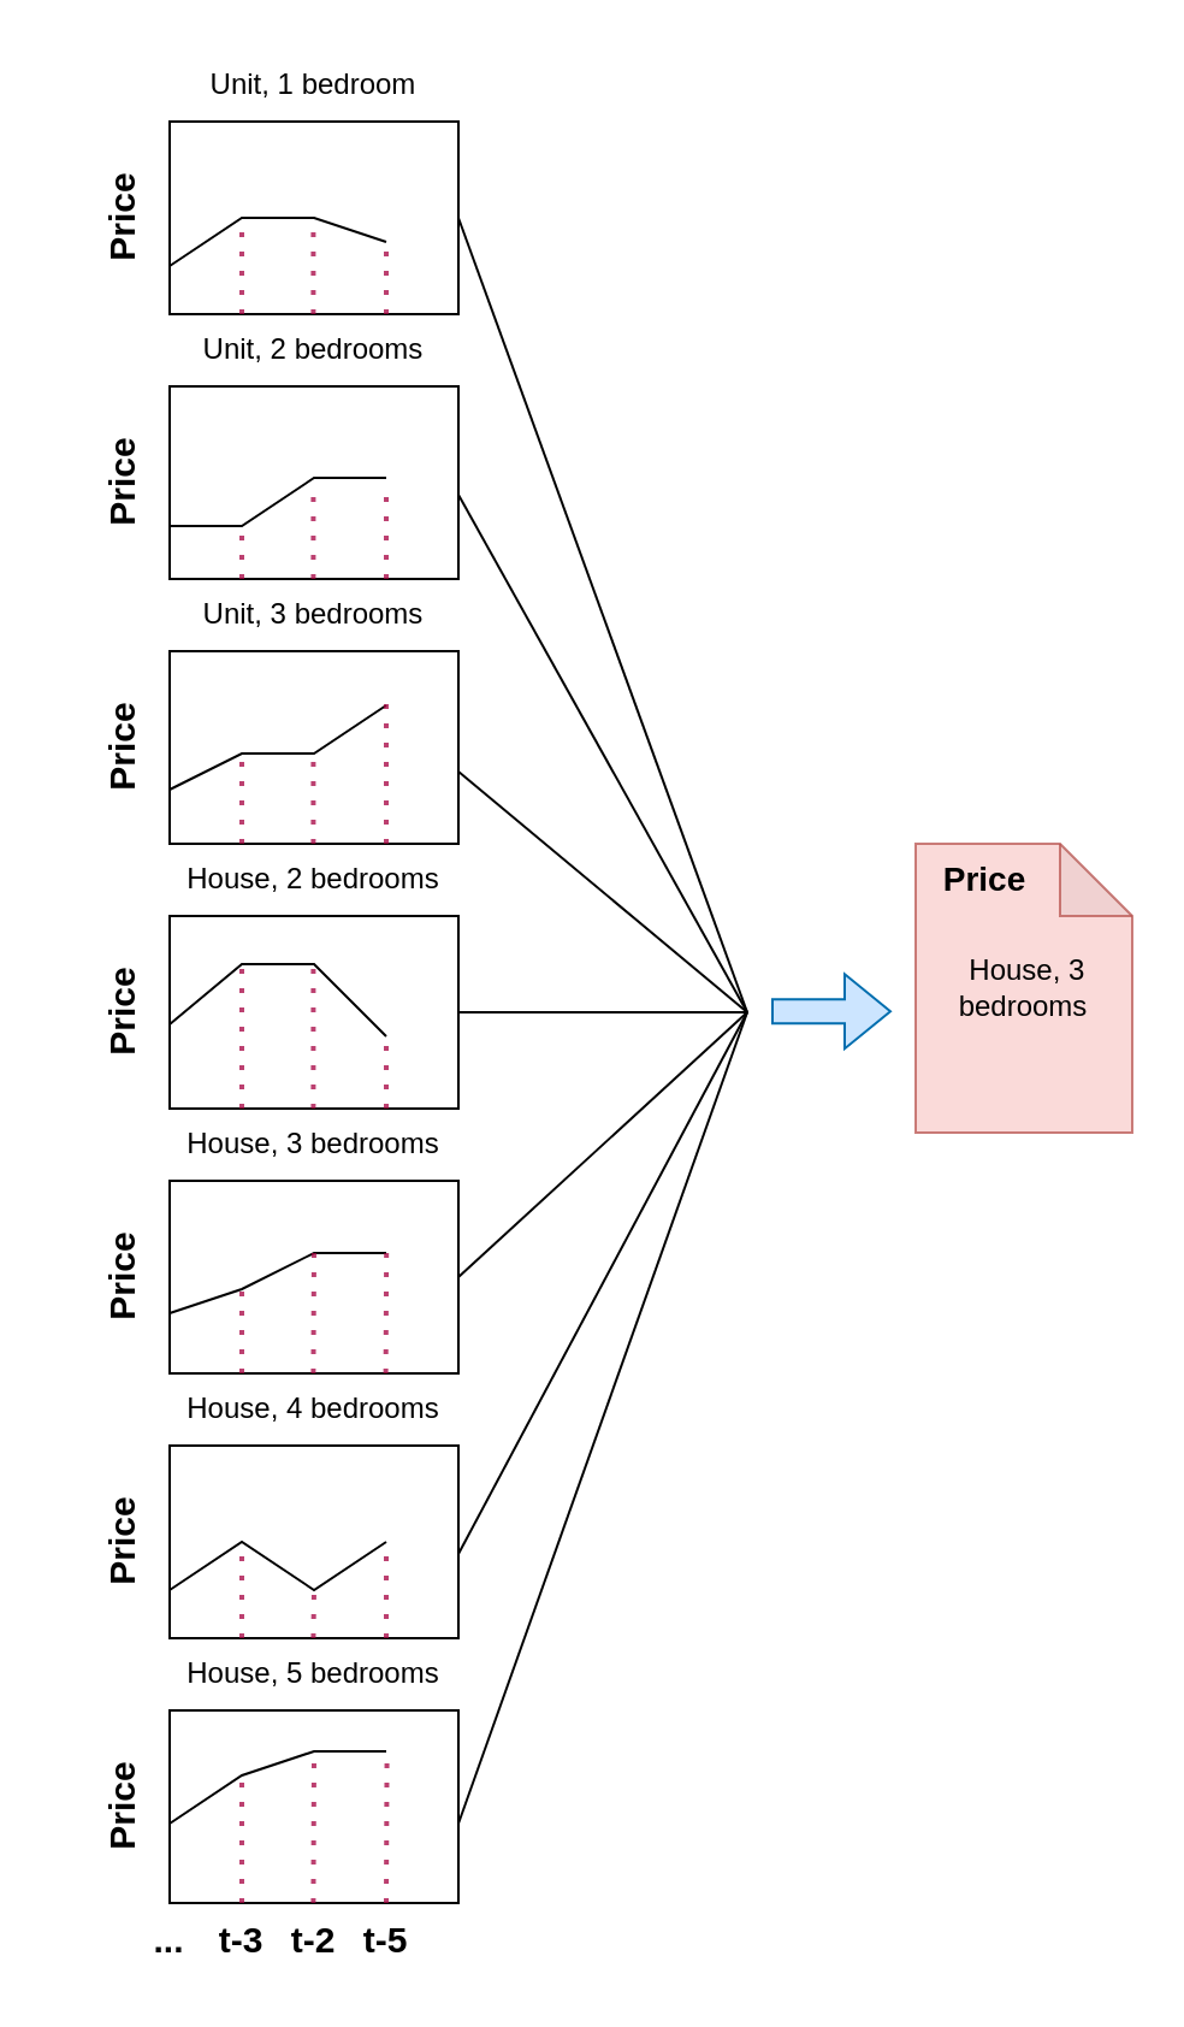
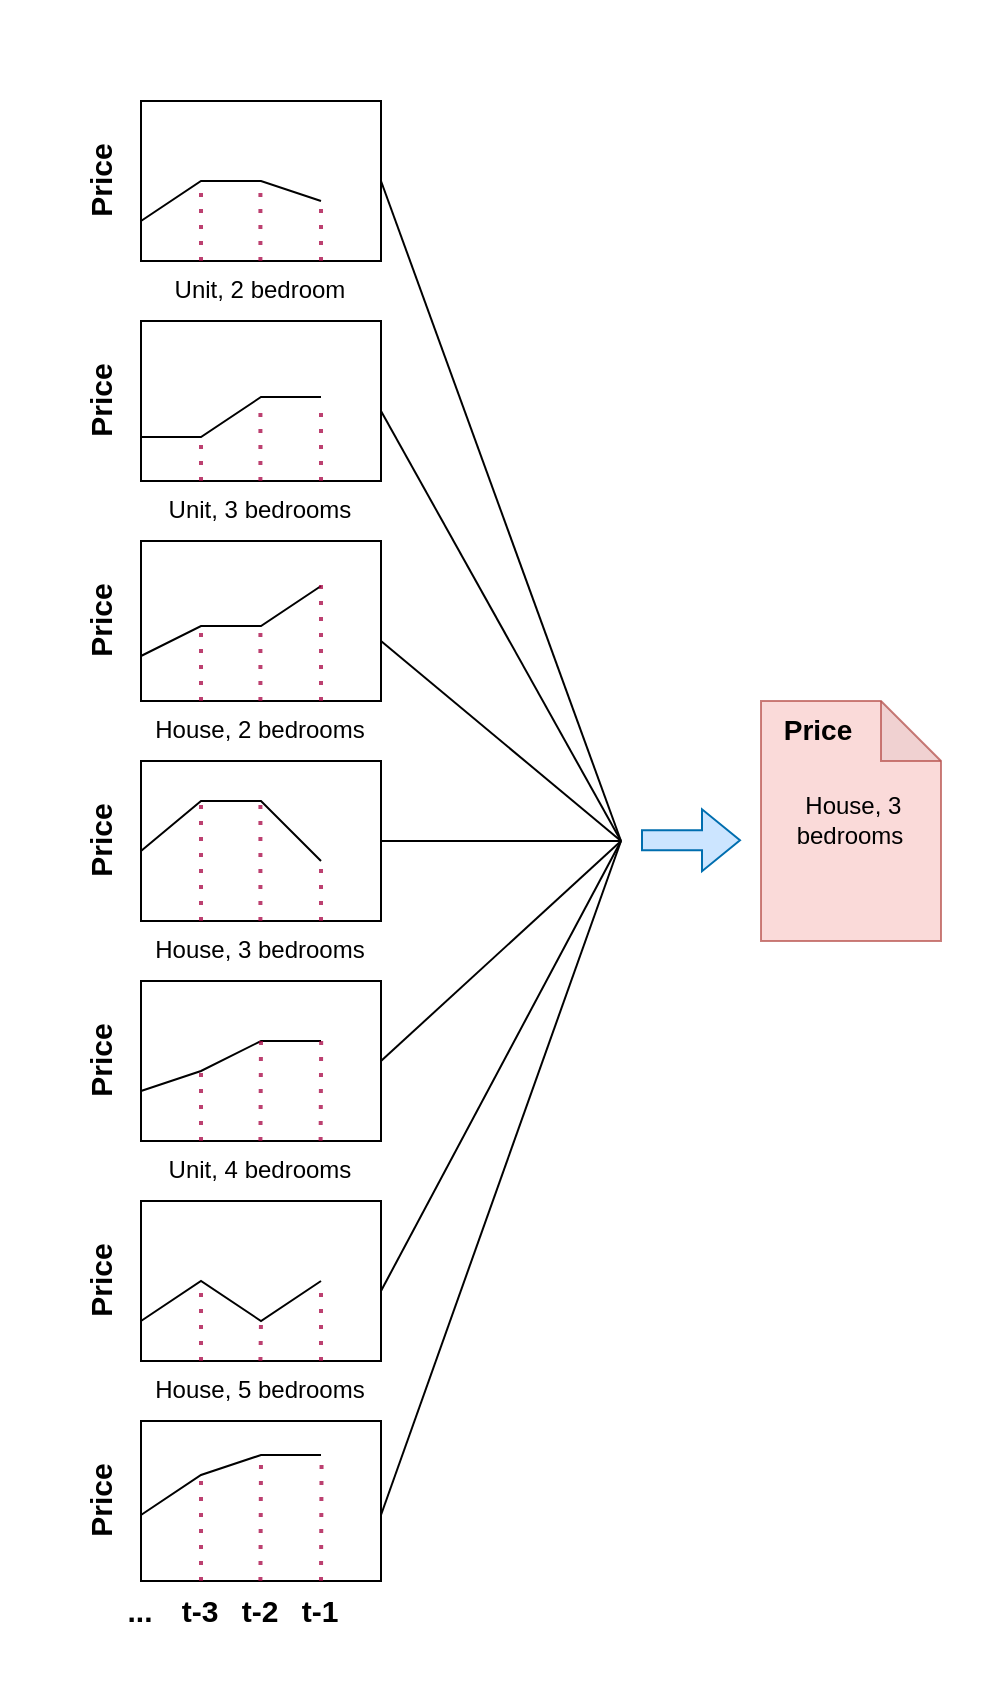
  <mxCell id="0" />
  <mxCell id="1" parent="0" />
  <mxCell id="2" value="" style="rounded=0;whiteSpace=wrap;html=1;" vertex="1" parent="1"><mxGeometry x="70" y="160" width="120" height="80" as="geometry" /></mxCell>
  <mxCell id="3" value="" style="rounded=0;whiteSpace=wrap;html=1;" vertex="1" parent="1"><mxGeometry x="70" y="270" width="120" height="80" as="geometry" /></mxCell>
  <mxCell id="4" style="edgeStyle=orthogonalEdgeStyle;rounded=0;orthogonalLoop=1;jettySize=auto;html=1;endArrow=none;endFill=0;" edge="1" parent="1" source="5"><mxGeometry relative="1" as="geometry"><mxPoint x="310" y="420" as="targetPoint" /></mxGeometry></mxCell>
  <mxCell id="5" value="" style="rounded=0;whiteSpace=wrap;html=1;" vertex="1" parent="1"><mxGeometry x="70" y="380" width="120" height="80" as="geometry" /></mxCell>
  <mxCell id="6" value="" style="rounded=0;whiteSpace=wrap;html=1;" vertex="1" parent="1"><mxGeometry x="70" y="490" width="120" height="80" as="geometry" /></mxCell>
  <mxCell id="7" value="" style="rounded=0;whiteSpace=wrap;html=1;" vertex="1" parent="1"><mxGeometry x="70" y="600" width="120" height="80" as="geometry" /></mxCell>
  <mxCell id="8" value="" style="rounded=0;whiteSpace=wrap;html=1;" vertex="1" parent="1"><mxGeometry x="70" y="710" width="120" height="80" as="geometry" /></mxCell>
  <mxCell id="9" value="" style="rounded=0;whiteSpace=wrap;html=1;" vertex="1" parent="1"><mxGeometry x="70" y="50" width="120" height="80" as="geometry" /></mxCell>
  <mxCell id="10" value="House, 2 bedrooms" style="text;html=1;strokeColor=none;fillColor=none;align=center;verticalAlign=middle;whiteSpace=wrap;rounded=0;" vertex="1" parent="1"><mxGeometry x="70" y="350" width="120" height="30" as="geometry" /></mxCell>
- <mxCell id="11" value="House, 4 bedrooms" style="text;html=1;strokeColor=none;fillColor=none;align=center;verticalAlign=middle;whiteSpace=wrap;rounded=0;" vertex="1" parent="1"><mxGeometry x="70" y="570" width="120" height="30" as="geometry" /></mxCell>
+ <mxCell id="11" value="Unit, 4 bedrooms" style="text;html=1;strokeColor=none;fillColor=none;align=center;verticalAlign=middle;whiteSpace=wrap;rounded=0;" vertex="1" parent="1"><mxGeometry x="70" y="570" width="120" height="30" as="geometry" /></mxCell>
  <mxCell id="12" value="House, 5 bedrooms" style="text;html=1;strokeColor=none;fillColor=none;align=center;verticalAlign=middle;whiteSpace=wrap;rounded=0;" vertex="1" parent="1"><mxGeometry x="70" y="680" width="120" height="30" as="geometry" /></mxCell>
- <mxCell id="13" value="Unit, 1 bedroom" style="text;html=1;strokeColor=none;fillColor=none;align=center;verticalAlign=middle;whiteSpace=wrap;rounded=0;" vertex="1" parent="1"><mxGeometry x="70" y="20" width="120" height="30" as="geometry" /></mxCell>
- <mxCell id="14" value="Unit, 2 bedrooms" style="text;html=1;strokeColor=none;fillColor=none;align=center;verticalAlign=middle;whiteSpace=wrap;rounded=0;" vertex="1" parent="1"><mxGeometry x="70" y="130" width="120" height="30" as="geometry" /></mxCell>
+ <mxCell id="14" value="Unit, 2 bedroom" style="text;html=1;strokeColor=none;fillColor=none;align=center;verticalAlign=middle;whiteSpace=wrap;rounded=0;" vertex="1" parent="1"><mxGeometry x="70" y="130" width="120" height="30" as="geometry" /></mxCell>
  <mxCell id="15" value="Unit, 3 bedrooms" style="text;html=1;strokeColor=none;fillColor=none;align=center;verticalAlign=middle;whiteSpace=wrap;rounded=0;" vertex="1" parent="1"><mxGeometry x="70" y="240" width="120" height="30" as="geometry" /></mxCell>
  <mxCell id="16" value="House, 3 bedrooms" style="text;html=1;strokeColor=none;fillColor=none;align=center;verticalAlign=middle;whiteSpace=wrap;rounded=0;" vertex="1" parent="1"><mxGeometry x="70" y="460" width="120" height="30" as="geometry" /></mxCell>
  <mxCell id="17" value="" style="endArrow=none;html=1;rounded=0;" edge="1" parent="1"><mxGeometry width="50" height="50" relative="1" as="geometry"><mxPoint x="70" y="110" as="sourcePoint" /><mxPoint x="160" y="100" as="targetPoint" /><Array as="points"><mxPoint x="100" y="90" /><mxPoint x="130" y="90" /></Array></mxGeometry></mxCell>
  <mxCell id="18" value="" style="endArrow=none;html=1;rounded=0;" edge="1" parent="1"><mxGeometry width="50" height="50" relative="1" as="geometry"><mxPoint x="70" y="218" as="sourcePoint" /><mxPoint x="160" y="198" as="targetPoint" /><Array as="points"><mxPoint x="100" y="218" /><mxPoint x="130" y="198" /></Array></mxGeometry></mxCell>
  <mxCell id="19" value="" style="endArrow=none;html=1;rounded=0;" edge="1" parent="1"><mxGeometry width="50" height="50" relative="1" as="geometry"><mxPoint x="70" y="660" as="sourcePoint" /><mxPoint x="160" y="640" as="targetPoint" /><Array as="points"><mxPoint x="100" y="640" /><mxPoint x="130" y="660" /></Array></mxGeometry></mxCell>
  <mxCell id="20" value="" style="endArrow=none;html=1;rounded=0;" edge="1" parent="1"><mxGeometry width="50" height="50" relative="1" as="geometry"><mxPoint x="70" y="327.5" as="sourcePoint" /><mxPoint x="160" y="292.5" as="targetPoint" /><Array as="points"><mxPoint x="100" y="312.5" /><mxPoint x="130" y="312.5" /><mxPoint x="160" y="292.5" /></Array></mxGeometry></mxCell>
  <mxCell id="21" value="" style="endArrow=none;html=1;rounded=0;" edge="1" parent="1"><mxGeometry width="50" height="50" relative="1" as="geometry"><mxPoint x="70" y="425" as="sourcePoint" /><mxPoint x="160" y="430" as="targetPoint" /><Array as="points"><mxPoint x="100" y="400" /><mxPoint x="130" y="400" /><mxPoint x="150" y="420" /><mxPoint x="160" y="430" /></Array></mxGeometry></mxCell>
  <mxCell id="22" value="" style="endArrow=none;html=1;rounded=0;" edge="1" parent="1"><mxGeometry width="50" height="50" relative="1" as="geometry"><mxPoint x="70" y="757" as="sourcePoint" /><mxPoint x="160" y="727" as="targetPoint" /><Array as="points"><mxPoint x="100" y="737" /><mxPoint x="130" y="727" /></Array></mxGeometry></mxCell>
  <mxCell id="23" value="" style="endArrow=none;html=1;rounded=0;" edge="1" parent="1"><mxGeometry width="50" height="50" relative="1" as="geometry"><mxPoint x="70" y="545" as="sourcePoint" /><mxPoint x="160" y="520" as="targetPoint" /><Array as="points"><mxPoint x="100" y="535" /><mxPoint x="130" y="520" /><mxPoint x="160" y="520" /></Array></mxGeometry></mxCell>
  <mxCell id="24" value="" style="endArrow=none;dashed=1;html=1;dashPattern=1 3;strokeWidth=2;rounded=0;fillColor=#d80073;strokeColor=#A50040;opacity=75;" edge="1" parent="1"><mxGeometry width="50" height="50" relative="1" as="geometry"><mxPoint x="100" y="680" as="sourcePoint" /><mxPoint x="100" y="640" as="targetPoint" /></mxGeometry></mxCell>
  <mxCell id="25" value="" style="endArrow=none;dashed=1;html=1;dashPattern=1 3;strokeWidth=2;rounded=0;fillColor=#d80073;strokeColor=#A50040;opacity=75;" edge="1" parent="1"><mxGeometry width="50" height="50" relative="1" as="geometry"><mxPoint x="100" y="790" as="sourcePoint" /><mxPoint x="100" y="740" as="targetPoint" /></mxGeometry></mxCell>
  <mxCell id="26" value="" style="endArrow=none;dashed=1;html=1;dashPattern=1 3;strokeWidth=2;rounded=0;fillColor=#d80073;strokeColor=#A50040;opacity=75;" edge="1" parent="1"><mxGeometry width="50" height="50" relative="1" as="geometry"><mxPoint x="129.71" y="790" as="sourcePoint" /><mxPoint x="130" y="730" as="targetPoint" /></mxGeometry></mxCell>
  <mxCell id="27" value="" style="endArrow=none;dashed=1;html=1;dashPattern=1 3;strokeWidth=2;rounded=0;fillColor=#d80073;strokeColor=#A50040;opacity=75;" edge="1" parent="1"><mxGeometry width="50" height="50" relative="1" as="geometry"><mxPoint x="160" y="790" as="sourcePoint" /><mxPoint x="160.29" y="730" as="targetPoint" /></mxGeometry></mxCell>
  <mxCell id="28" value="" style="endArrow=none;dashed=1;html=1;dashPattern=1 3;strokeWidth=2;rounded=0;fillColor=#d80073;strokeColor=#A50040;opacity=75;" edge="1" parent="1"><mxGeometry width="50" height="50" relative="1" as="geometry"><mxPoint x="129.71" y="570" as="sourcePoint" /><mxPoint x="130" y="520" as="targetPoint" /></mxGeometry></mxCell>
  <mxCell id="29" value="" style="endArrow=none;dashed=1;html=1;dashPattern=1 3;strokeWidth=2;rounded=0;fillColor=#d80073;strokeColor=#A50040;opacity=75;" edge="1" parent="1"><mxGeometry width="50" height="50" relative="1" as="geometry"><mxPoint x="100" y="570" as="sourcePoint" /><mxPoint x="100" y="530" as="targetPoint" /></mxGeometry></mxCell>
  <mxCell id="30" value="" style="endArrow=none;dashed=1;html=1;dashPattern=1 3;strokeWidth=2;rounded=0;fillColor=#d80073;strokeColor=#A50040;opacity=75;" edge="1" parent="1"><mxGeometry width="50" height="50" relative="1" as="geometry"><mxPoint x="160" y="680" as="sourcePoint" /><mxPoint x="160" y="640" as="targetPoint" /></mxGeometry></mxCell>
  <mxCell id="31" value="" style="endArrow=none;dashed=1;html=1;dashPattern=1 3;strokeWidth=2;rounded=0;fillColor=#d80073;strokeColor=#A50040;opacity=75;" edge="1" parent="1"><mxGeometry width="50" height="50" relative="1" as="geometry"><mxPoint x="129.71" y="680" as="sourcePoint" /><mxPoint x="130" y="660" as="targetPoint" /></mxGeometry></mxCell>
  <mxCell id="32" value="" style="endArrow=none;dashed=1;html=1;dashPattern=1 3;strokeWidth=2;rounded=0;fillColor=#d80073;strokeColor=#A50040;opacity=75;" edge="1" parent="1"><mxGeometry width="50" height="50" relative="1" as="geometry"><mxPoint x="100" y="460" as="sourcePoint" /><mxPoint x="100" y="400" as="targetPoint" /></mxGeometry></mxCell>
  <mxCell id="33" value="" style="endArrow=none;dashed=1;html=1;dashPattern=1 3;strokeWidth=2;rounded=0;fillColor=#d80073;strokeColor=#A50040;opacity=75;" edge="1" parent="1"><mxGeometry width="50" height="50" relative="1" as="geometry"><mxPoint x="129.71" y="460" as="sourcePoint" /><mxPoint x="129.71" y="400" as="targetPoint" /></mxGeometry></mxCell>
  <mxCell id="34" value="" style="endArrow=none;dashed=1;html=1;dashPattern=1 3;strokeWidth=2;rounded=0;fillColor=#d80073;strokeColor=#A50040;opacity=75;" edge="1" parent="1"><mxGeometry width="50" height="50" relative="1" as="geometry"><mxPoint x="160" y="460" as="sourcePoint" /><mxPoint x="160" y="430" as="targetPoint" /></mxGeometry></mxCell>
  <mxCell id="35" value="" style="endArrow=none;dashed=1;html=1;dashPattern=1 3;strokeWidth=2;rounded=0;fillColor=#d80073;strokeColor=#A50040;opacity=75;" edge="1" parent="1"><mxGeometry width="50" height="50" relative="1" as="geometry"><mxPoint x="100" y="350" as="sourcePoint" /><mxPoint x="100" y="310" as="targetPoint" /></mxGeometry></mxCell>
  <mxCell id="36" value="" style="endArrow=none;dashed=1;html=1;dashPattern=1 3;strokeWidth=2;rounded=0;fillColor=#d80073;strokeColor=#A50040;opacity=75;" edge="1" parent="1"><mxGeometry width="50" height="50" relative="1" as="geometry"><mxPoint x="129.71" y="350" as="sourcePoint" /><mxPoint x="129.71" y="310" as="targetPoint" /></mxGeometry></mxCell>
  <mxCell id="37" value="" style="endArrow=none;dashed=1;html=1;dashPattern=1 3;strokeWidth=2;rounded=0;fillColor=#d80073;strokeColor=#A50040;opacity=75;" edge="1" parent="1"><mxGeometry width="50" height="50" relative="1" as="geometry"><mxPoint x="160" y="350" as="sourcePoint" /><mxPoint x="160" y="290" as="targetPoint" /></mxGeometry></mxCell>
  <mxCell id="38" value="" style="endArrow=none;dashed=1;html=1;dashPattern=1 3;strokeWidth=2;rounded=0;fillColor=#d80073;strokeColor=#A50040;opacity=75;" edge="1" parent="1"><mxGeometry width="50" height="50" relative="1" as="geometry"><mxPoint x="100" y="240" as="sourcePoint" /><mxPoint x="100" y="220" as="targetPoint" /></mxGeometry></mxCell>
  <mxCell id="39" value="" style="endArrow=none;dashed=1;html=1;dashPattern=1 3;strokeWidth=2;rounded=0;fillColor=#d80073;strokeColor=#A50040;opacity=75;" edge="1" parent="1"><mxGeometry width="50" height="50" relative="1" as="geometry"><mxPoint x="160" y="240" as="sourcePoint" /><mxPoint x="160" y="200" as="targetPoint" /></mxGeometry></mxCell>
  <mxCell id="40" value="" style="endArrow=none;dashed=1;html=1;dashPattern=1 3;strokeWidth=2;rounded=0;fillColor=#d80073;strokeColor=#A50040;opacity=75;" edge="1" parent="1"><mxGeometry width="50" height="50" relative="1" as="geometry"><mxPoint x="129.71" y="240" as="sourcePoint" /><mxPoint x="129.71" y="200" as="targetPoint" /></mxGeometry></mxCell>
  <mxCell id="41" value="" style="endArrow=none;dashed=1;html=1;dashPattern=1 3;strokeWidth=2;rounded=0;fillColor=#d80073;strokeColor=#A50040;opacity=75;" edge="1" parent="1"><mxGeometry width="50" height="50" relative="1" as="geometry"><mxPoint x="100" y="130" as="sourcePoint" /><mxPoint x="100" y="90" as="targetPoint" /></mxGeometry></mxCell>
  <mxCell id="42" value="" style="endArrow=none;dashed=1;html=1;dashPattern=1 3;strokeWidth=2;rounded=0;fillColor=#d80073;strokeColor=#A50040;opacity=75;" edge="1" parent="1"><mxGeometry width="50" height="50" relative="1" as="geometry"><mxPoint x="129.71" y="130" as="sourcePoint" /><mxPoint x="129.71" y="90" as="targetPoint" /></mxGeometry></mxCell>
  <mxCell id="43" value="" style="endArrow=none;dashed=1;html=1;dashPattern=1 3;strokeWidth=2;rounded=0;fillColor=#d80073;strokeColor=#A50040;opacity=75;" edge="1" parent="1"><mxGeometry width="50" height="50" relative="1" as="geometry"><mxPoint x="160" y="130" as="sourcePoint" /><mxPoint x="160" y="100" as="targetPoint" /></mxGeometry></mxCell>
- <mxCell id="44" value="t-5" style="text;html=1;strokeColor=none;fillColor=none;align=center;verticalAlign=middle;whiteSpace=wrap;rounded=0;fontSize=15;fontStyle=1" vertex="1" parent="1"><mxGeometry x="145" y="790" width="30" height="30" as="geometry" /></mxCell>
+ <mxCell id="44" value="t-1" style="text;html=1;strokeColor=none;fillColor=none;align=center;verticalAlign=middle;whiteSpace=wrap;rounded=0;fontSize=15;fontStyle=1" vertex="1" parent="1"><mxGeometry x="145" y="790" width="30" height="30" as="geometry" /></mxCell>
  <mxCell id="45" value="t-2" style="text;html=1;strokeColor=none;fillColor=none;align=center;verticalAlign=middle;whiteSpace=wrap;rounded=0;fontSize=15;fontStyle=1" vertex="1" parent="1"><mxGeometry x="115" y="790" width="30" height="30" as="geometry" /></mxCell>
  <mxCell id="46" value="t-3" style="text;html=1;strokeColor=none;fillColor=none;align=center;verticalAlign=middle;whiteSpace=wrap;rounded=0;fontSize=15;fontStyle=1" vertex="1" parent="1"><mxGeometry x="85" y="790" width="30" height="30" as="geometry" /></mxCell>
  <mxCell id="47" value="Price" style="text;html=1;strokeColor=none;fillColor=none;align=center;verticalAlign=middle;whiteSpace=wrap;rounded=0;rotation=-90;fontSize=15;fontStyle=1" vertex="1" parent="1"><mxGeometry x="20" y="735" width="60" height="30" as="geometry" /></mxCell>
  <mxCell id="48" value="Price" style="text;html=1;strokeColor=none;fillColor=none;align=center;verticalAlign=middle;whiteSpace=wrap;rounded=0;rotation=-90;fontSize=15;fontStyle=1" vertex="1" parent="1"><mxGeometry x="20" y="625" width="60" height="30" as="geometry" /></mxCell>
  <mxCell id="49" value="Price" style="text;html=1;strokeColor=none;fillColor=none;align=center;verticalAlign=middle;whiteSpace=wrap;rounded=0;rotation=-90;fontSize=15;fontStyle=1" vertex="1" parent="1"><mxGeometry x="20" y="515" width="60" height="30" as="geometry" /></mxCell>
  <mxCell id="50" value="Price" style="text;html=1;strokeColor=none;fillColor=none;align=center;verticalAlign=middle;whiteSpace=wrap;rounded=0;rotation=-90;fontSize=15;fontStyle=1" vertex="1" parent="1"><mxGeometry x="20" y="405" width="60" height="30" as="geometry" /></mxCell>
  <mxCell id="51" value="Price" style="text;html=1;strokeColor=none;fillColor=none;align=center;verticalAlign=middle;whiteSpace=wrap;rounded=0;rotation=-90;fontSize=15;fontStyle=1" vertex="1" parent="1"><mxGeometry x="20" y="295" width="60" height="30" as="geometry" /></mxCell>
  <mxCell id="52" value="Price" style="text;html=1;strokeColor=none;fillColor=none;align=center;verticalAlign=middle;whiteSpace=wrap;rounded=0;rotation=-90;fontSize=15;fontStyle=1" vertex="1" parent="1"><mxGeometry x="20" y="185" width="60" height="30" as="geometry" /></mxCell>
  <mxCell id="53" value="Price" style="text;html=1;strokeColor=none;fillColor=none;align=center;verticalAlign=middle;whiteSpace=wrap;rounded=0;rotation=-90;fontSize=15;fontStyle=1" vertex="1" parent="1"><mxGeometry x="20" y="75" width="60" height="30" as="geometry" /></mxCell>
  <mxCell id="54" value="" style="endArrow=none;dashed=1;html=1;dashPattern=1 3;strokeWidth=2;rounded=0;fillColor=#d80073;strokeColor=#A50040;opacity=75;" edge="1" parent="1"><mxGeometry width="50" height="50" relative="1" as="geometry"><mxPoint x="159.8" y="570" as="sourcePoint" /><mxPoint x="160.09" y="520" as="targetPoint" /></mxGeometry></mxCell>
  <mxCell id="55" value="..." style="text;html=1;strokeColor=none;fillColor=none;align=center;verticalAlign=middle;whiteSpace=wrap;rounded=0;fontSize=15;fontStyle=1" vertex="1" parent="1"><mxGeometry x="55" y="790" width="30" height="30" as="geometry" /></mxCell>
  <mxCell id="56" value="" style="endArrow=none;html=1;rounded=0;endFill=0;" edge="1" parent="1"><mxGeometry width="50" height="50" relative="1" as="geometry"><mxPoint x="190" y="320" as="sourcePoint" /><mxPoint x="310" y="420" as="targetPoint" /></mxGeometry></mxCell>
  <mxCell id="57" value="" style="endArrow=none;html=1;rounded=0;endFill=0;" edge="1" parent="1"><mxGeometry width="50" height="50" relative="1" as="geometry"><mxPoint x="190" y="205" as="sourcePoint" /><mxPoint x="310" y="420" as="targetPoint" /></mxGeometry></mxCell>
  <mxCell id="58" value="" style="endArrow=none;html=1;rounded=0;endFill=0;" edge="1" parent="1"><mxGeometry width="50" height="50" relative="1" as="geometry"><mxPoint x="190" y="90" as="sourcePoint" /><mxPoint x="310" y="420" as="targetPoint" /></mxGeometry></mxCell>
  <mxCell id="59" value="" style="endArrow=none;html=1;rounded=0;endFill=0;" edge="1" parent="1"><mxGeometry width="50" height="50" relative="1" as="geometry"><mxPoint x="190" y="530" as="sourcePoint" /><mxPoint x="310" y="420" as="targetPoint" /></mxGeometry></mxCell>
  <mxCell id="60" value="" style="endArrow=none;html=1;rounded=0;endFill=0;" edge="1" parent="1"><mxGeometry width="50" height="50" relative="1" as="geometry"><mxPoint x="190" y="645" as="sourcePoint" /><mxPoint x="310" y="420" as="targetPoint" /></mxGeometry></mxCell>
  <mxCell id="61" value="" style="endArrow=none;html=1;rounded=0;endFill=0;" edge="1" parent="1"><mxGeometry width="50" height="50" relative="1" as="geometry"><mxPoint x="190" y="757" as="sourcePoint" /><mxPoint x="310" y="420" as="targetPoint" /></mxGeometry></mxCell>
  <mxCell id="62" value="&amp;nbsp;House, 3 bedrooms" style="shape=note;whiteSpace=wrap;html=1;backgroundOutline=1;darkOpacity=0.05;fillColor=#f8cecc;strokeColor=#b85450;opacity=75;" vertex="1" parent="1"><mxGeometry x="380" y="350" width="90" height="120" as="geometry" /></mxCell>
  <mxCell id="63" value="" style="shape=flexArrow;endArrow=classic;html=1;rounded=0;fillColor=#CCE5FF;strokeColor=#006EAF;" edge="1" parent="1"><mxGeometry width="50" height="50" relative="1" as="geometry"><mxPoint x="320" y="419.62" as="sourcePoint" /><mxPoint x="370" y="419.62" as="targetPoint" /></mxGeometry></mxCell>
  <mxCell id="64" value="&lt;b&gt;&lt;font style=&quot;font-size: 14px;&quot;&gt;Price&lt;/font&gt;&lt;/b&gt;" style="text;html=1;strokeColor=none;fillColor=none;align=center;verticalAlign=middle;whiteSpace=wrap;rounded=0;" vertex="1" parent="1"><mxGeometry x="389" y="350" width="40" height="30" as="geometry" /></mxCell>
